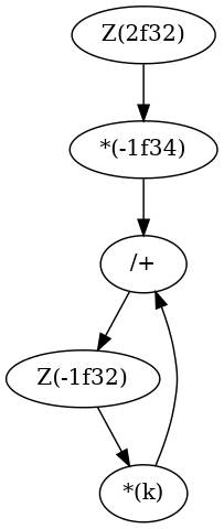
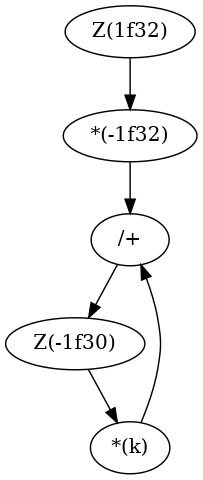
  digraph {
    n1 [label="/+"]
-   n2 [label="Z(-1f32)"]
+   n2 [label="Z(-1f30)"]
    n3 [label="*(k)"]
-   n4 [label="Z(2f32)"]
-   n5 [label="*(-1f34)"]
+   n4 [label="Z(1f32)"]
+   n5 [label="*(-1f32)"]
    n1 -> n2
    n2 -> n3
    n3 -> n1
    n4 -> n5
    n5 -> n1
  }
